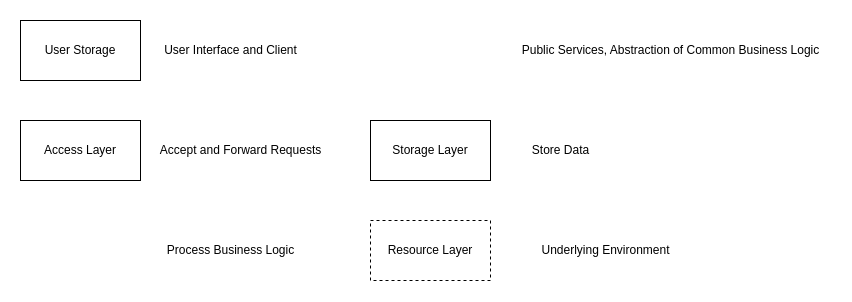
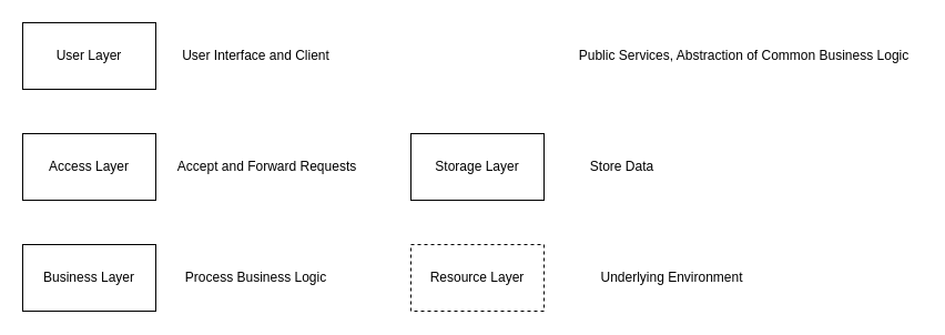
  <mxCell id="0" />
  <mxCell id="1" parent="0" />
- <mxCell id="2" value="User Storage" style="rounded=0;whiteSpace=wrap;html=1;" vertex="1" parent="1"><mxGeometry x="20" y="20" width="120" height="60" as="geometry" /></mxCell>
+ <mxCell id="2" value="User Layer" style="rounded=0;whiteSpace=wrap;html=1;" vertex="1" parent="1"><mxGeometry x="20" y="20" width="120" height="60" as="geometry" /></mxCell>
  <mxCell id="3" value="Access Layer" style="rounded=0;whiteSpace=wrap;html=1;" vertex="1" parent="1"><mxGeometry x="20" y="120" width="120" height="60" as="geometry" /></mxCell>
+ <mxCell id="4" value="Business Layer" style="rounded=0;whiteSpace=wrap;html=1;" vertex="1" parent="1"><mxGeometry x="20" y="220" width="120" height="60" as="geometry" /></mxCell>
  <mxCell id="5" value="Storage Layer" style="rounded=0;whiteSpace=wrap;html=1;" vertex="1" parent="1"><mxGeometry x="370" y="120" width="120" height="60" as="geometry" /></mxCell>
  <mxCell id="6" value="Resource Layer" style="rounded=0;whiteSpace=wrap;html=1;dashed=1;" vertex="1" parent="1"><mxGeometry x="370" y="220" width="120" height="60" as="geometry" /></mxCell>
  <mxCell id="7" value="User Interface and Client" style="text;html=1;align=center;verticalAlign=middle;resizable=0;points=[];autosize=1;strokeColor=none;fillColor=none;" vertex="1" parent="1"><mxGeometry x="150" y="35" width="160" height="30" as="geometry" /></mxCell>
  <mxCell id="8" value="Accept and Forward Requests" style="text;html=1;align=center;verticalAlign=middle;resizable=0;points=[];autosize=1;strokeColor=none;fillColor=none;" vertex="1" parent="1"><mxGeometry x="150" y="135" width="180" height="30" as="geometry" /></mxCell>
  <mxCell id="9" value="Process Business Logic" style="text;html=1;align=center;verticalAlign=middle;resizable=0;points=[];autosize=1;strokeColor=none;fillColor=none;" vertex="1" parent="1"><mxGeometry x="155" y="235" width="150" height="30" as="geometry" /></mxCell>
  <mxCell id="10" value="Public Services, Abstraction of Common Business Logic" style="text;html=1;align=center;verticalAlign=middle;resizable=0;points=[];autosize=1;strokeColor=none;fillColor=none;" vertex="1" parent="1"><mxGeometry x="510" y="35" width="320" height="30" as="geometry" /></mxCell>
  <mxCell id="11" value="Store Data" style="text;html=1;align=center;verticalAlign=middle;resizable=0;points=[];autosize=1;strokeColor=none;fillColor=none;" vertex="1" parent="1"><mxGeometry x="520" y="135" width="80" height="30" as="geometry" /></mxCell>
  <mxCell id="12" value="Underlying Environment" style="text;html=1;align=center;verticalAlign=middle;resizable=0;points=[];autosize=1;strokeColor=none;fillColor=none;" vertex="1" parent="1"><mxGeometry x="530" y="235" width="150" height="30" as="geometry" /></mxCell>
